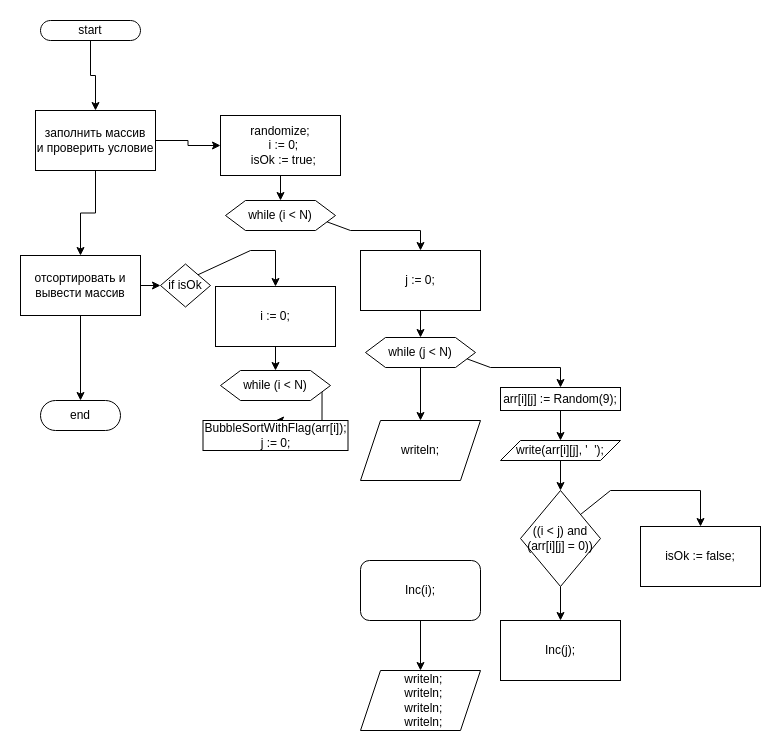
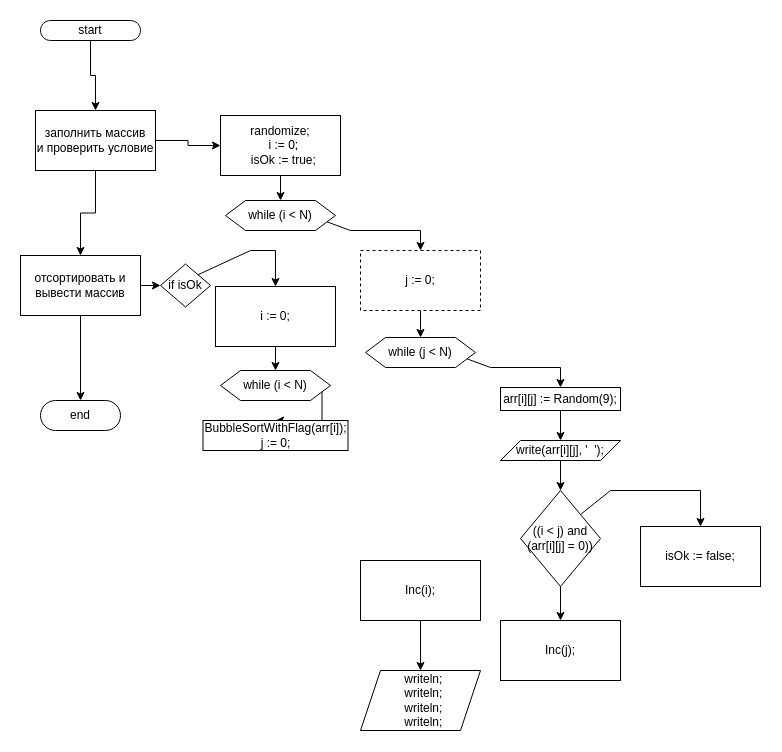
  <mxCell id="0" />
  <mxCell id="1" parent="0" />
  <mxCell id="2" value="" style="edgeStyle=orthogonalEdgeStyle;rounded=0;orthogonalLoop=1;jettySize=auto;html=1;" edge="1" parent="1" source="3" target="7"><mxGeometry relative="1" as="geometry" /></mxCell>
  <mxCell id="3" value="start" style="html=1;dashed=0;whiteSpace=wrap;shape=mxgraph.dfd.start" vertex="1" parent="1"><mxGeometry x="40" y="20" width="100" height="20" as="geometry" /></mxCell>
  <mxCell id="4" value="end" style="html=1;dashed=0;whiteSpace=wrap;shape=mxgraph.dfd.start" vertex="1" parent="1"><mxGeometry x="40" y="400" width="80" height="30" as="geometry" /></mxCell>
  <mxCell id="5" value="" style="edgeStyle=orthogonalEdgeStyle;rounded=0;orthogonalLoop=1;jettySize=auto;html=1;" edge="1" parent="1" source="7" target="10"><mxGeometry relative="1" as="geometry" /></mxCell>
  <mxCell id="6" value="" style="edgeStyle=orthogonalEdgeStyle;rounded=0;orthogonalLoop=1;jettySize=auto;html=1;" edge="1" parent="1" source="7" target="12"><mxGeometry relative="1" as="geometry" /></mxCell>
  <mxCell id="7" value="заполнить массив&lt;div&gt;и проверить условие&lt;/div&gt;" style="whiteSpace=wrap;html=1;dashed=0;" vertex="1" parent="1"><mxGeometry x="35" y="110" width="120" height="60" as="geometry" /></mxCell>
  <mxCell id="8" value="" style="edgeStyle=orthogonalEdgeStyle;rounded=0;orthogonalLoop=1;jettySize=auto;html=1;" edge="1" parent="1" source="10" target="4"><mxGeometry relative="1" as="geometry" /></mxCell>
  <mxCell id="9" style="edgeStyle=orthogonalEdgeStyle;rounded=0;orthogonalLoop=1;jettySize=auto;html=1;exitX=1;exitY=0.5;exitDx=0;exitDy=0;entryX=0;entryY=0.5;entryDx=0;entryDy=0;" edge="1" parent="1" source="10" target="33"><mxGeometry relative="1" as="geometry" /></mxCell>
  <mxCell id="10" value="отсортировать и вывести массив" style="whiteSpace=wrap;html=1;dashed=0;" vertex="1" parent="1"><mxGeometry y="255" width="120" height="60" as="geometry" x="20" /></mxCell>
  <mxCell id="11" value="" style="edgeStyle=orthogonalEdgeStyle;rounded=0;orthogonalLoop=1;jettySize=auto;html=1;" edge="1" parent="1" source="12" target="14"><mxGeometry relative="1" as="geometry" /></mxCell>
  <mxCell id="12" value="randomize;&lt;div&gt;&lt;div&gt;&amp;nbsp; i := 0;&lt;/div&gt;&lt;div&gt;&amp;nbsp; isOk := true;&lt;/div&gt;&lt;/div&gt;" style="whiteSpace=wrap;html=1;dashed=0;" vertex="1" parent="1"><mxGeometry x="220" y="115" width="120" height="60" as="geometry" /></mxCell>
  <mxCell id="13" style="rounded=0;orthogonalLoop=1;jettySize=auto;html=1;exitX=1;exitY=0.75;exitDx=0;exitDy=0;entryX=0.5;entryY=0;entryDx=0;entryDy=0;" edge="1" parent="1" source="14" target="16"><mxGeometry relative="1" as="geometry"><mxPoint x="360" y="250" as="targetPoint" /><Array as="points"><mxPoint x="350" y="230" /><mxPoint x="420" y="230" /></Array></mxGeometry></mxCell>
  <mxCell id="14" value="while (i &amp;lt; N)" style="shape=hexagon;perimeter=hexagonPerimeter2;whiteSpace=wrap;html=1;fixedSize=1;" vertex="1" parent="1"><mxGeometry x="225" y="200" width="110" height="30" as="geometry" /></mxCell>
  <mxCell id="15" value="" style="edgeStyle=orthogonalEdgeStyle;rounded=0;orthogonalLoop=1;jettySize=auto;html=1;" edge="1" parent="1" source="16" target="18"><mxGeometry relative="1" as="geometry" /></mxCell>
- <mxCell id="16" value="j := 0;" style="rounded=0;whiteSpace=wrap;html=1;" vertex="1" parent="1"><mxGeometry x="360" y="250" width="120" height="60" as="geometry" /></mxCell>
- <mxCell id="17" value="" style="edgeStyle=orthogonalEdgeStyle;rounded=0;orthogonalLoop=1;jettySize=auto;html=1;" edge="1" parent="1" source="18" target="29"><mxGeometry relative="1" as="geometry" /></mxCell>
+ <mxCell id="16" value="j := 0;" style="rounded=0;whiteSpace=wrap;html=1;dashed=1;" vertex="1" parent="1"><mxGeometry x="360" y="250" width="120" height="60" as="geometry" /></mxCell>
  <mxCell id="18" value="while (j &amp;lt; N)" style="shape=hexagon;perimeter=hexagonPerimeter2;whiteSpace=wrap;html=1;fixedSize=1;" vertex="1" parent="1"><mxGeometry x="365" y="337" width="110" height="30" as="geometry" /></mxCell>
  <mxCell id="19" style="rounded=0;orthogonalLoop=1;jettySize=auto;html=1;exitX=1;exitY=0.75;exitDx=0;exitDy=0;entryX=0.5;entryY=0;entryDx=0;entryDy=0;" edge="1" source="18" target="21" parent="1"><mxGeometry relative="1" as="geometry"><mxPoint x="500" y="387" as="targetPoint" /><Array as="points"><mxPoint x="490" y="367" /><mxPoint x="560" y="367" /></Array></mxGeometry></mxCell>
  <mxCell id="20" value="" style="edgeStyle=orthogonalEdgeStyle;rounded=0;orthogonalLoop=1;jettySize=auto;html=1;" edge="1" parent="1" source="21" target="23"><mxGeometry relative="1" as="geometry" /></mxCell>
  <mxCell id="21" value="arr[i][j] := Random(9);" style="rounded=0;whiteSpace=wrap;html=1;" vertex="1" parent="1"><mxGeometry x="500" y="387" width="120" height="23" as="geometry" /></mxCell>
  <mxCell id="22" value="" style="edgeStyle=orthogonalEdgeStyle;rounded=0;orthogonalLoop=1;jettySize=auto;html=1;" edge="1" parent="1" source="23" target="26"><mxGeometry relative="1" as="geometry" /></mxCell>
  <mxCell id="23" value="write(arr[i][j], '&amp;nbsp; ');" style="shape=parallelogram;perimeter=parallelogramPerimeter;whiteSpace=wrap;html=1;fixedSize=1;" vertex="1" parent="1"><mxGeometry x="500" y="440" width="120" height="20" as="geometry" /></mxCell>
  <mxCell id="24" style="rounded=0;orthogonalLoop=1;jettySize=auto;html=1;exitX=1;exitY=0;exitDx=0;exitDy=0;entryX=0.5;entryY=0;entryDx=0;entryDy=0;" edge="1" parent="1" source="26" target="27"><mxGeometry relative="1" as="geometry"><mxPoint x="660" y="500" as="targetPoint" /><Array as="points"><mxPoint x="610" y="490" /><mxPoint x="700" y="490" /></Array></mxGeometry></mxCell>
  <mxCell id="25" value="" style="edgeStyle=orthogonalEdgeStyle;rounded=0;orthogonalLoop=1;jettySize=auto;html=1;" edge="1" parent="1" source="26" target="28"><mxGeometry relative="1" as="geometry" /></mxCell>
  <mxCell id="26" value="((i &amp;lt; j) and (arr[i][j] = 0))" style="rhombus;whiteSpace=wrap;html=1;" vertex="1" parent="1"><mxGeometry x="520" y="490" width="80" height="96" as="geometry" /></mxCell>
  <mxCell id="27" value="isOk := false;" style="rounded=0;whiteSpace=wrap;html=1;" vertex="1" parent="1"><mxGeometry x="640" y="526" width="120" height="60" as="geometry" /></mxCell>
  <mxCell id="28" value="Inc(j);" style="rounded=0;whiteSpace=wrap;html=1;" vertex="1" parent="1"><mxGeometry x="500" y="620" width="120" height="60" as="geometry" /></mxCell>
- <mxCell id="29" value="writeln;" style="shape=parallelogram;perimeter=parallelogramPerimeter;whiteSpace=wrap;html=1;fixedSize=1;" vertex="1" parent="1"><mxGeometry x="360" y="420" width="120" height="60" as="geometry" /></mxCell>
  <mxCell id="30" value="" style="edgeStyle=orthogonalEdgeStyle;rounded=0;orthogonalLoop=1;jettySize=auto;html=1;" edge="1" parent="1" source="31" target="32"><mxGeometry relative="1" as="geometry" /></mxCell>
- <mxCell id="31" value="Inc(i);" style="whiteSpace=wrap;html=1;rounded=1;" vertex="1" parent="1"><mxGeometry x="360" y="560" width="120" height="60" as="geometry" /></mxCell>
+ <mxCell id="31" value="Inc(i);" style="whiteSpace=wrap;html=1;" vertex="1" parent="1"><mxGeometry x="360" y="560" width="120" height="60" as="geometry" /></mxCell>
  <mxCell id="32" value="&lt;div&gt;&amp;nbsp; writeln;&lt;/div&gt;&lt;div&gt;&amp;nbsp; writeln;&lt;/div&gt;&lt;div&gt;&amp;nbsp; writeln;&lt;/div&gt;&lt;div&gt;&amp;nbsp; writeln;&lt;/div&gt;" style="shape=parallelogram;perimeter=parallelogramPerimeter;whiteSpace=wrap;html=1;fixedSize=1;" vertex="1" parent="1"><mxGeometry x="360" y="670" width="120" height="60" as="geometry" /></mxCell>
  <mxCell id="33" value="if isOk" style="rhombus;whiteSpace=wrap;html=1;" vertex="1" parent="1"><mxGeometry x="160" y="263.5" width="50" height="43" as="geometry" /></mxCell>
  <mxCell id="34" style="rounded=0;orthogonalLoop=1;jettySize=auto;html=1;exitX=1;exitY=0;exitDx=0;exitDy=0;entryX=0.5;entryY=0;entryDx=0;entryDy=0;" edge="1" source="33" target="36" parent="1"><mxGeometry relative="1" as="geometry"><mxPoint x="300" y="260" as="targetPoint" /><Array as="points"><mxPoint x="250" y="250" /><mxPoint x="275" y="250" /></Array></mxGeometry></mxCell>
  <mxCell id="35" value="" style="edgeStyle=orthogonalEdgeStyle;rounded=0;orthogonalLoop=1;jettySize=auto;html=1;" edge="1" parent="1" source="36" target="38"><mxGeometry relative="1" as="geometry" /></mxCell>
  <mxCell id="36" value="i := 0;" style="rounded=0;whiteSpace=wrap;html=1;" vertex="1" parent="1"><mxGeometry x="215" y="286" width="120" height="60" as="geometry" /></mxCell>
  <mxCell id="37" value="" style="edgeStyle=orthogonalEdgeStyle;rounded=0;orthogonalLoop=1;jettySize=auto;html=1;exitX=1;exitY=0.75;exitDx=0;exitDy=0;" edge="1" parent="1" source="38" target="39"><mxGeometry relative="1" as="geometry" /></mxCell>
  <mxCell id="38" value="while (i &amp;lt; N)" style="shape=hexagon;perimeter=hexagonPerimeter2;whiteSpace=wrap;html=1;fixedSize=1;" vertex="1" parent="1"><mxGeometry x="220" y="370" width="110" height="30" as="geometry" /></mxCell>
  <mxCell id="39" value="BubbleSortWithFlag(arr[i]);&lt;div&gt;j := 0;&lt;br&gt;&lt;/div&gt;" style="rounded=0;whiteSpace=wrap;html=1;" vertex="1" parent="1"><mxGeometry x="202.5" y="420" width="145" height="30" as="geometry" /></mxCell>
